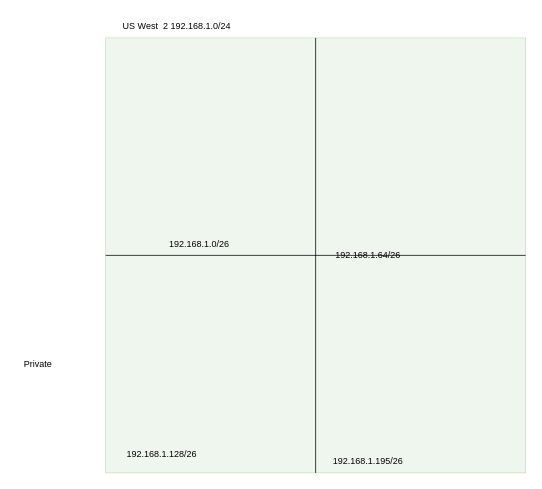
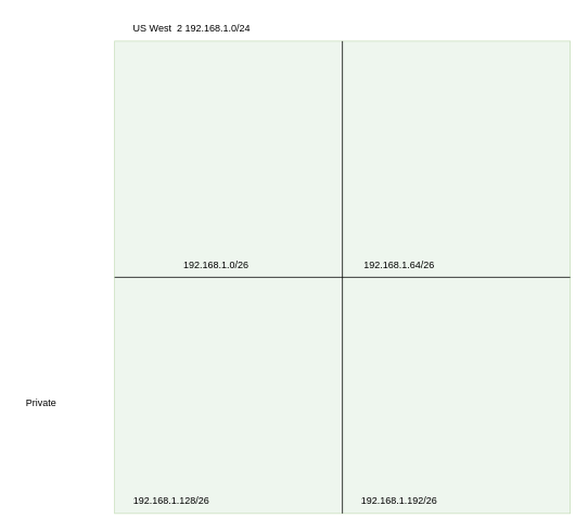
  <mxCell id="0" />
  <mxCell id="1" parent="0" />
  <mxCell id="2" value="" style="rounded=0;whiteSpace=wrap;html=1;fillColor=#d5e8d4;strokeColor=#82b366;opacity=40;" vertex="1" parent="1"><mxGeometry x="140" y="50" width="560" height="580" as="geometry" /></mxCell>
  <mxCell id="3" value="" style="endArrow=none;html=1;rounded=0;entryX=0.5;entryY=0;entryDx=0;entryDy=0;exitX=0.5;exitY=1;exitDx=0;exitDy=0;" edge="1" parent="1" source="2" target="2"><mxGeometry width="50" height="50" relative="1" as="geometry"><mxPoint x="390" y="340" as="sourcePoint" /><mxPoint x="440" y="290" as="targetPoint" /></mxGeometry></mxCell>
  <mxCell id="4" value="" style="endArrow=none;html=1;rounded=0;exitX=0;exitY=0.5;exitDx=0;exitDy=0;entryX=1;entryY=0.5;entryDx=0;entryDy=0;" edge="1" parent="1" source="2" target="2"><mxGeometry width="50" height="50" relative="1" as="geometry"><mxPoint x="390" y="340" as="sourcePoint" /><mxPoint x="440" y="290" as="targetPoint" /></mxGeometry></mxCell>
- <mxCell id="5" value="Private" style="text;html=1;strokeColor=none;fillColor=none;align=center;verticalAlign=middle;whiteSpace=wrap;rounded=0;opacity=50;" vertex="1" parent="1"><mxGeometry x="20" y="470" width="60" height="30" as="geometry" /></mxCell>
+ <mxCell id="5" value="Private" style="text;html=1;strokeColor=none;fillColor=none;align=center;verticalAlign=middle;whiteSpace=wrap;rounded=0;opacity=50;" vertex="1" parent="1"><mxGeometry x="20" y="480" width="60" height="30" as="geometry" /></mxCell>
  <mxCell id="6" value="US West&amp;nbsp; 2 192.168.1.0/24" style="text;html=1;strokeColor=none;fillColor=none;align=center;verticalAlign=middle;whiteSpace=wrap;rounded=0;opacity=50;" vertex="1" parent="1"><mxGeometry x="140" y="20" width="190" height="30" as="geometry" /></mxCell>
  <mxCell id="7" value="192.168.1.0/26" style="text;html=1;strokeColor=none;fillColor=none;align=center;verticalAlign=middle;whiteSpace=wrap;rounded=0;opacity=50;" vertex="1" parent="1"><mxGeometry x="195" y="310" width="140" height="30" as="geometry" /></mxCell>
- <mxCell id="8" value="192.168.1.64/26" style="text;html=1;strokeColor=none;fillColor=none;align=center;verticalAlign=middle;whiteSpace=wrap;rounded=0;opacity=50;" vertex="1" parent="1"><mxGeometry x="420" y="325" width="140" height="30" as="geometry" /></mxCell>
- <mxCell id="9" value="192.168.1.128/26" style="text;html=1;strokeColor=none;fillColor=none;align=center;verticalAlign=middle;whiteSpace=wrap;rounded=0;opacity=50;" vertex="1" parent="1"><mxGeometry x="145" y="590" width="140" height="30" as="geometry" /></mxCell>
- <mxCell id="10" value="192.168.1.195/26" style="text;html=1;strokeColor=none;fillColor=none;align=center;verticalAlign=middle;whiteSpace=wrap;rounded=0;opacity=50;" vertex="1" parent="1"><mxGeometry x="420" y="600" width="140" height="30" as="geometry" /></mxCell>
+ <mxCell id="8" value="192.168.1.64/26" style="text;html=1;strokeColor=none;fillColor=none;align=center;verticalAlign=middle;whiteSpace=wrap;rounded=0;opacity=50;" vertex="1" parent="1"><mxGeometry x="420" y="310" width="140" height="30" as="geometry" /></mxCell>
+ <mxCell id="9" value="192.168.1.128/26" style="text;html=1;strokeColor=none;fillColor=none;align=center;verticalAlign=middle;whiteSpace=wrap;rounded=0;opacity=50;" vertex="1" parent="1"><mxGeometry x="140" y="600" width="140" height="30" as="geometry" /></mxCell>
+ <mxCell id="10" value="192.168.1.192/26" style="text;html=1;strokeColor=none;fillColor=none;align=center;verticalAlign=middle;whiteSpace=wrap;rounded=0;opacity=50;" vertex="1" parent="1"><mxGeometry x="420" y="600" width="140" height="30" as="geometry" /></mxCell>
